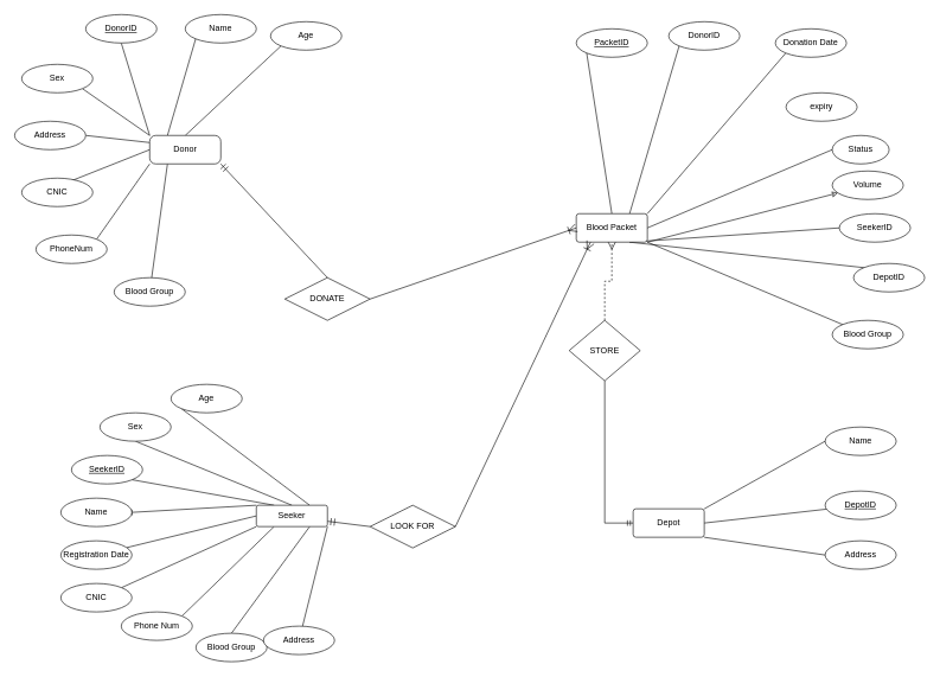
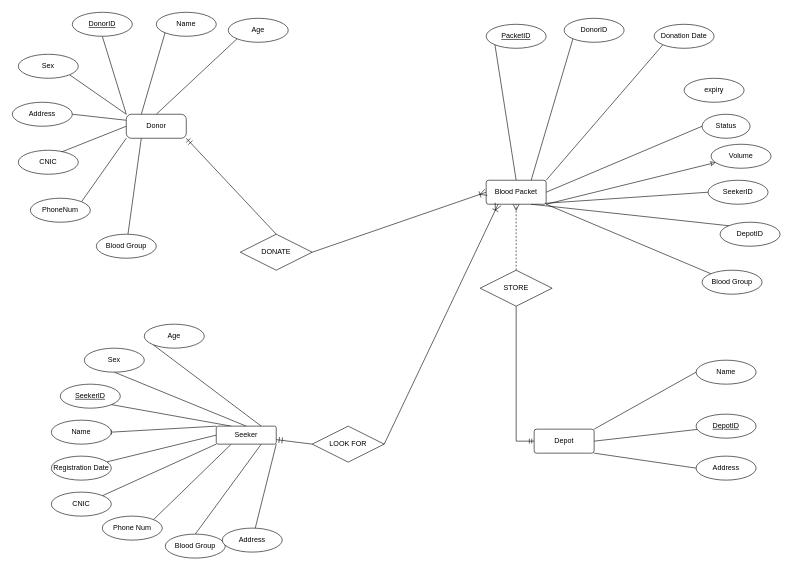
  <mxCell id="0" />
  <mxCell id="1" parent="0" />
  <mxCell id="2" style="rounded=0;orthogonalLoop=1;jettySize=auto;html=1;exitX=0;exitY=0;exitDx=0;exitDy=0;entryX=0.5;entryY=1;entryDx=0;entryDy=0;endArrow=none;endFill=0;" edge="1" parent="1" source="10" target="12"><mxGeometry relative="1" as="geometry" /></mxCell>
  <mxCell id="3" style="rounded=0;orthogonalLoop=1;jettySize=auto;html=1;exitX=0;exitY=0.25;exitDx=0;exitDy=0;entryX=1;entryY=0.5;entryDx=0;entryDy=0;endArrow=none;endFill=0;" edge="1" parent="1" source="10" target="13"><mxGeometry relative="1" as="geometry" /></mxCell>
  <mxCell id="4" style="rounded=0;orthogonalLoop=1;jettySize=auto;html=1;exitX=0;exitY=0;exitDx=0;exitDy=0;entryX=1;entryY=1;entryDx=0;entryDy=0;endArrow=none;endFill=0;" edge="1" parent="1" source="10" target="11"><mxGeometry relative="1" as="geometry" /></mxCell>
  <mxCell id="5" style="rounded=0;orthogonalLoop=1;jettySize=auto;html=1;exitX=0;exitY=0.5;exitDx=0;exitDy=0;entryX=0.681;entryY=0.111;entryDx=0;entryDy=0;entryPerimeter=0;endArrow=none;endFill=0;" edge="1" parent="1" source="10" target="18"><mxGeometry relative="1" as="geometry" /></mxCell>
  <mxCell id="6" style="rounded=0;orthogonalLoop=1;jettySize=auto;html=1;exitX=0;exitY=1;exitDx=0;exitDy=0;entryX=1;entryY=0;entryDx=0;entryDy=0;endArrow=none;endFill=0;" edge="1" parent="1" source="10" target="17"><mxGeometry relative="1" as="geometry" /></mxCell>
  <mxCell id="7" style="rounded=0;orthogonalLoop=1;jettySize=auto;html=1;exitX=0.25;exitY=1;exitDx=0;exitDy=0;endArrow=none;endFill=0;" edge="1" parent="1" source="10" target="14"><mxGeometry relative="1" as="geometry" /></mxCell>
  <mxCell id="8" style="rounded=0;orthogonalLoop=1;jettySize=auto;html=1;exitX=0.25;exitY=0;exitDx=0;exitDy=0;entryX=0;entryY=1;entryDx=0;entryDy=0;endArrow=none;endFill=0;" edge="1" parent="1" source="10" target="15"><mxGeometry relative="1" as="geometry" /></mxCell>
  <mxCell id="9" style="rounded=0;orthogonalLoop=1;jettySize=auto;html=1;exitX=0.5;exitY=0;exitDx=0;exitDy=0;entryX=0;entryY=1;entryDx=0;entryDy=0;endArrow=none;endFill=0;" edge="1" parent="1" source="10" target="16"><mxGeometry relative="1" as="geometry" /></mxCell>
  <mxCell id="10" value="Donor" style="rounded=1;arcSize=21;whiteSpace=wrap;html=1;align=center;" vertex="1" parent="1"><mxGeometry x="210" y="190" width="100" height="40" as="geometry" /></mxCell>
  <mxCell id="11" value="Sex" style="ellipse;whiteSpace=wrap;html=1;align=center;" vertex="1" parent="1"><mxGeometry x="30" y="90" width="100" height="40" as="geometry" /></mxCell>
  <mxCell id="12" value="&lt;u&gt;DonorID&lt;/u&gt;" style="ellipse;whiteSpace=wrap;html=1;align=center;fillColor=default;" vertex="1" parent="1"><mxGeometry x="120" y="20" width="100" height="40" as="geometry" /></mxCell>
  <mxCell id="13" value="Address" style="ellipse;whiteSpace=wrap;html=1;align=center;" vertex="1" parent="1"><mxGeometry x="20" y="170" width="100" height="40" as="geometry" /></mxCell>
  <mxCell id="14" value="Blood Group" style="ellipse;whiteSpace=wrap;html=1;align=center;" vertex="1" parent="1"><mxGeometry x="160" y="390" width="100" height="40" as="geometry" /></mxCell>
  <mxCell id="15" value="Name" style="ellipse;whiteSpace=wrap;html=1;align=center;" vertex="1" parent="1"><mxGeometry x="260" y="20" width="100" height="40" as="geometry" /></mxCell>
  <mxCell id="16" value="Age" style="ellipse;whiteSpace=wrap;html=1;align=center;" vertex="1" parent="1"><mxGeometry x="380" y="30" width="100" height="40" as="geometry" /></mxCell>
  <mxCell id="17" value="PhoneNum" style="ellipse;whiteSpace=wrap;html=1;align=center;" vertex="1" parent="1"><mxGeometry x="50" y="330" width="100" height="40" as="geometry" /></mxCell>
  <mxCell id="18" value="CNIC" style="ellipse;whiteSpace=wrap;html=1;align=center;" vertex="1" parent="1"><mxGeometry x="30" y="250" width="100" height="40" as="geometry" /></mxCell>
  <mxCell id="19" style="rounded=0;orthogonalLoop=1;jettySize=auto;html=1;exitX=0.5;exitY=0;exitDx=0;exitDy=0;entryX=0;entryY=1;entryDx=0;entryDy=0;endArrow=none;endFill=0;" edge="1" parent="1" source="28" target="29"><mxGeometry relative="1" as="geometry" /></mxCell>
  <mxCell id="20" style="rounded=0;orthogonalLoop=1;jettySize=auto;html=1;exitX=0.75;exitY=0;exitDx=0;exitDy=0;entryX=0;entryY=1;entryDx=0;entryDy=0;endArrow=none;endFill=0;" edge="1" parent="1" source="28" target="37"><mxGeometry relative="1" as="geometry" /></mxCell>
  <mxCell id="21" style="rounded=0;orthogonalLoop=1;jettySize=auto;html=1;exitX=1;exitY=0;exitDx=0;exitDy=0;entryX=0;entryY=1;entryDx=0;entryDy=0;endArrow=none;endFill=0;" edge="1" parent="1" source="28" target="34"><mxGeometry relative="1" as="geometry" /></mxCell>
  <mxCell id="22" style="rounded=0;orthogonalLoop=1;jettySize=auto;html=1;exitX=1;exitY=0.5;exitDx=0;exitDy=0;entryX=0;entryY=0.5;entryDx=0;entryDy=0;endArrow=none;endFill=0;" edge="1" parent="1" source="28" target="32"><mxGeometry relative="1" as="geometry" /></mxCell>
  <mxCell id="23" style="rounded=0;orthogonalLoop=1;jettySize=auto;html=1;exitX=1;exitY=1;exitDx=0;exitDy=0;endArrow=classic;endFill=0;" edge="1" parent="1" source="28" target="30"><mxGeometry relative="1" as="geometry" /></mxCell>
  <mxCell id="24" style="rounded=0;orthogonalLoop=1;jettySize=auto;html=1;exitX=0.75;exitY=1;exitDx=0;exitDy=0;entryX=0;entryY=0.5;entryDx=0;entryDy=0;endArrow=none;endFill=0;" edge="1" parent="1" source="28" target="35"><mxGeometry relative="1" as="geometry" /></mxCell>
  <mxCell id="25" style="rounded=0;orthogonalLoop=1;jettySize=auto;html=1;exitX=0.25;exitY=1;exitDx=0;exitDy=0;strokeColor=none;" edge="1" parent="1" source="28" target="36"><mxGeometry relative="1" as="geometry" /></mxCell>
  <mxCell id="26" style="rounded=0;orthogonalLoop=1;jettySize=auto;html=1;exitX=0.75;exitY=1;exitDx=0;exitDy=0;entryX=0;entryY=0;entryDx=0;entryDy=0;endArrow=none;endFill=0;" edge="1" parent="1" source="28" target="36"><mxGeometry relative="1" as="geometry" /></mxCell>
  <mxCell id="27" style="rounded=0;orthogonalLoop=1;jettySize=auto;html=1;exitX=1;exitY=1;exitDx=0;exitDy=0;entryX=0;entryY=0;entryDx=0;entryDy=0;endArrow=none;endFill=0;" edge="1" parent="1" source="28" target="31"><mxGeometry relative="1" as="geometry" /></mxCell>
  <mxCell id="28" value="Blood Packet" style="rounded=1;arcSize=10;whiteSpace=wrap;html=1;align=center;" vertex="1" parent="1"><mxGeometry x="810" y="300" width="100" height="40" as="geometry" /></mxCell>
  <mxCell id="29" value="&lt;u&gt;PacketID&lt;/u&gt;" style="ellipse;whiteSpace=wrap;html=1;align=center;" vertex="1" parent="1"><mxGeometry x="810" y="40" width="100" height="40" as="geometry" /></mxCell>
- <mxCell id="30" value="Volume" style="ellipse;whiteSpace=wrap;html=1;align=center;" vertex="1" parent="1"><mxGeometry x="1170" y="240" width="100" height="40" as="geometry" /></mxCell>
+ <mxCell id="30" value="Volume" style="ellipse;whiteSpace=wrap;html=1;align=center;" vertex="1" parent="1"><mxGeometry x="1185" y="240" width="100" height="40" as="geometry" /></mxCell>
  <mxCell id="31" value="Blood Group" style="ellipse;whiteSpace=wrap;html=1;align=center;" vertex="1" parent="1"><mxGeometry x="1170" y="450" width="100" height="40" as="geometry" /></mxCell>
  <mxCell id="32" value="Status" style="ellipse;whiteSpace=wrap;html=1;align=center;" vertex="1" parent="1"><mxGeometry x="1170" y="190" width="80" height="40" as="geometry" /></mxCell>
  <mxCell id="33" value="&lt;u&gt;SeekerID&lt;/u&gt;" style="ellipse;whiteSpace=wrap;html=1;align=center;" vertex="1" parent="1"><mxGeometry x="100" y="640" width="100" height="40" as="geometry" /></mxCell>
  <mxCell id="34" value="Donation Date" style="ellipse;whiteSpace=wrap;html=1;align=center;" vertex="1" parent="1"><mxGeometry x="1090" y="40" width="100" height="40" as="geometry" /></mxCell>
  <mxCell id="35" value="SeekerID" style="ellipse;whiteSpace=wrap;html=1;align=center;" vertex="1" parent="1"><mxGeometry x="1180" y="300" width="100" height="40" as="geometry" /></mxCell>
  <mxCell id="36" value="DepotID" style="ellipse;whiteSpace=wrap;html=1;align=center;" vertex="1" parent="1"><mxGeometry x="1200" y="370" width="100" height="40" as="geometry" /></mxCell>
  <mxCell id="37" value="DonorID" style="ellipse;whiteSpace=wrap;html=1;align=center;" vertex="1" parent="1"><mxGeometry x="940" y="30" width="100" height="40" as="geometry" /></mxCell>
  <mxCell id="38" style="edgeStyle=orthogonalEdgeStyle;rounded=0;orthogonalLoop=1;jettySize=auto;html=1;exitX=0.5;exitY=1;exitDx=0;exitDy=0;entryX=0;entryY=0.5;entryDx=0;entryDy=0;startArrow=none;startFill=0;endArrow=ERmandOne;endFill=0;startSize=8;" edge="1" parent="1" source="68" target="42"><mxGeometry relative="1" as="geometry" /></mxCell>
  <mxCell id="39" style="rounded=0;orthogonalLoop=1;jettySize=auto;html=1;exitX=1;exitY=0;exitDx=0;exitDy=0;entryX=0;entryY=0.5;entryDx=0;entryDy=0;endArrow=none;endFill=0;" edge="1" parent="1" source="42" target="54"><mxGeometry relative="1" as="geometry" /></mxCell>
  <mxCell id="40" style="rounded=0;orthogonalLoop=1;jettySize=auto;html=1;exitX=1;exitY=0.5;exitDx=0;exitDy=0;endArrow=none;endFill=0;" edge="1" parent="1" source="42" target="55"><mxGeometry relative="1" as="geometry" /></mxCell>
  <mxCell id="41" style="rounded=0;orthogonalLoop=1;jettySize=auto;html=1;exitX=1;exitY=1;exitDx=0;exitDy=0;entryX=0;entryY=0.5;entryDx=0;entryDy=0;endArrow=none;endFill=0;" edge="1" parent="1" source="42" target="56"><mxGeometry relative="1" as="geometry" /></mxCell>
  <mxCell id="42" value="Depot" style="rounded=1;arcSize=10;whiteSpace=wrap;html=1;align=center;" vertex="1" parent="1"><mxGeometry x="890" y="715" width="100" height="40" as="geometry" /></mxCell>
  <mxCell id="43" style="rounded=0;orthogonalLoop=1;jettySize=auto;html=1;exitX=0.5;exitY=0;exitDx=0;exitDy=0;entryX=0.5;entryY=1;entryDx=0;entryDy=0;endArrow=none;endFill=0;" edge="1" parent="1" source="53" target="59"><mxGeometry relative="1" as="geometry" /></mxCell>
  <mxCell id="44" style="rounded=0;orthogonalLoop=1;jettySize=auto;html=1;exitX=0.25;exitY=0;exitDx=0;exitDy=0;entryX=1;entryY=1;entryDx=0;entryDy=0;endArrow=none;endFill=0;" edge="1" parent="1" source="53" target="33"><mxGeometry relative="1" as="geometry" /></mxCell>
  <mxCell id="45" style="rounded=0;orthogonalLoop=1;jettySize=auto;html=1;exitX=0.75;exitY=0;exitDx=0;exitDy=0;entryX=0;entryY=1;entryDx=0;entryDy=0;endArrow=none;endFill=0;" edge="1" parent="1" source="53" target="65"><mxGeometry relative="1" as="geometry" /></mxCell>
  <mxCell id="46" style="rounded=0;orthogonalLoop=1;jettySize=auto;html=1;exitX=0;exitY=0;exitDx=0;exitDy=0;entryX=1;entryY=0.5;entryDx=0;entryDy=0;endArrow=baseDash;endFill=0;" edge="1" parent="1" source="53" target="58"><mxGeometry relative="1" as="geometry" /></mxCell>
  <mxCell id="47" style="rounded=0;orthogonalLoop=1;jettySize=auto;html=1;exitX=0;exitY=0.5;exitDx=0;exitDy=0;endArrow=none;endFill=0;" edge="1" parent="1" source="53" target="64"><mxGeometry relative="1" as="geometry" /></mxCell>
  <mxCell id="48" style="rounded=0;orthogonalLoop=1;jettySize=auto;html=1;exitX=0;exitY=1;exitDx=0;exitDy=0;entryX=1;entryY=0;entryDx=0;entryDy=0;endArrow=none;endFill=0;" edge="1" parent="1" source="53" target="63"><mxGeometry relative="1" as="geometry" /></mxCell>
  <mxCell id="49" style="rounded=0;orthogonalLoop=1;jettySize=auto;html=1;exitX=1;exitY=1;exitDx=0;exitDy=0;endArrow=none;endFill=0;" edge="1" parent="1" source="53" target="61"><mxGeometry relative="1" as="geometry" /></mxCell>
  <mxCell id="50" style="rounded=0;orthogonalLoop=1;jettySize=auto;html=1;exitX=0.75;exitY=1;exitDx=0;exitDy=0;entryX=0.5;entryY=0;entryDx=0;entryDy=0;endArrow=none;endFill=0;" edge="1" parent="1" source="53" target="60"><mxGeometry relative="1" as="geometry" /></mxCell>
  <mxCell id="51" style="rounded=0;orthogonalLoop=1;jettySize=auto;html=1;exitX=0.25;exitY=1;exitDx=0;exitDy=0;entryX=1;entryY=0;entryDx=0;entryDy=0;endArrow=none;endFill=0;" edge="1" parent="1" source="53" target="62"><mxGeometry relative="1" as="geometry" /></mxCell>
  <mxCell id="52" style="rounded=0;orthogonalLoop=1;jettySize=auto;html=1;exitX=1;exitY=0.75;exitDx=0;exitDy=0;entryX=0;entryY=0.5;entryDx=0;entryDy=0;endArrow=none;endFill=0;startArrow=ERmandOne;startFill=0;startSize=8;" edge="1" parent="1" source="53" target="71"><mxGeometry relative="1" as="geometry" /></mxCell>
  <mxCell id="53" value="Seeker" style="rounded=1;arcSize=10;whiteSpace=wrap;html=1;align=center;" vertex="1" parent="1"><mxGeometry x="360" y="710" width="100" height="30" as="geometry" /></mxCell>
  <mxCell id="54" value="Name" style="ellipse;whiteSpace=wrap;html=1;align=center;" vertex="1" parent="1"><mxGeometry x="1160" y="600" width="100" height="40" as="geometry" /></mxCell>
  <mxCell id="55" value="&lt;u&gt;DepotID&lt;/u&gt;" style="ellipse;whiteSpace=wrap;html=1;align=center;" vertex="1" parent="1"><mxGeometry x="1160" y="690" width="100" height="40" as="geometry" /></mxCell>
  <mxCell id="56" value="Address" style="ellipse;whiteSpace=wrap;html=1;align=center;" vertex="1" parent="1"><mxGeometry x="1160" y="760" width="100" height="40" as="geometry" /></mxCell>
- <mxCell id="57" value="expiry" style="ellipse;whiteSpace=wrap;html=1;align=center;" vertex="1" parent="1"><mxGeometry x="1105" y="130" width="100" height="40" as="geometry" /></mxCell>
+ <mxCell id="57" value="expiry" style="ellipse;whiteSpace=wrap;html=1;align=center;" vertex="1" parent="1"><mxGeometry x="1140" y="130" width="100" height="40" as="geometry" /></mxCell>
  <mxCell id="58" value="Name" style="ellipse;whiteSpace=wrap;html=1;align=center;" vertex="1" parent="1"><mxGeometry x="85" y="700" width="100" height="40" as="geometry" /></mxCell>
  <mxCell id="59" value="Sex&lt;br&gt;" style="ellipse;whiteSpace=wrap;html=1;align=center;" vertex="1" parent="1"><mxGeometry x="140" y="580" width="100" height="40" as="geometry" /></mxCell>
  <mxCell id="60" value="Blood Group" style="ellipse;whiteSpace=wrap;html=1;align=center;" vertex="1" parent="1"><mxGeometry x="275" y="890" width="100" height="40" as="geometry" /></mxCell>
  <mxCell id="61" value="Address" style="ellipse;whiteSpace=wrap;html=1;align=center;" vertex="1" parent="1"><mxGeometry x="370" y="880" width="100" height="40" as="geometry" /></mxCell>
  <mxCell id="62" value="Phone Num" style="ellipse;whiteSpace=wrap;html=1;align=center;" vertex="1" parent="1"><mxGeometry x="170" y="860" width="100" height="40" as="geometry" /></mxCell>
  <mxCell id="63" value="CNIC" style="ellipse;whiteSpace=wrap;html=1;align=center;" vertex="1" parent="1"><mxGeometry x="85" y="820" width="100" height="40" as="geometry" /></mxCell>
  <mxCell id="64" value="Registration Date" style="ellipse;whiteSpace=wrap;html=1;align=center;" vertex="1" parent="1"><mxGeometry x="85" y="760" width="100" height="40" as="geometry" /></mxCell>
  <mxCell id="65" value="Age" style="ellipse;whiteSpace=wrap;html=1;align=center;" vertex="1" parent="1"><mxGeometry x="240" y="540" width="100" height="40" as="geometry" /></mxCell>
  <mxCell id="66" style="edgeStyle=orthogonalEdgeStyle;rounded=0;orthogonalLoop=1;jettySize=auto;html=1;exitX=0.5;exitY=1;exitDx=0;exitDy=0;" edge="1" parent="1" source="57" target="57"><mxGeometry relative="1" as="geometry" /></mxCell>
  <mxCell id="67" style="edgeStyle=orthogonalEdgeStyle;rounded=0;orthogonalLoop=1;jettySize=auto;html=1;exitX=0.5;exitY=0;exitDx=0;exitDy=0;entryX=0.5;entryY=1;entryDx=0;entryDy=0;endArrow=ERmany;endFill=0;endSize=8;dashed=1;" edge="1" parent="1" source="68" target="28"><mxGeometry relative="1" as="geometry" /></mxCell>
- <mxCell id="68" value="STORE" style="shape=rhombus;perimeter=rhombusPerimeter;whiteSpace=wrap;html=1;align=center;" vertex="1" parent="1"><mxGeometry x="800" y="450" width="100" height="85" as="geometry" /></mxCell>
+ <mxCell id="68" value="STORE" style="shape=rhombus;perimeter=rhombusPerimeter;whiteSpace=wrap;html=1;align=center;" vertex="1" parent="1"><mxGeometry x="800" y="450" width="120" height="60" as="geometry" /></mxCell>
  <mxCell id="69" value="DONATE" style="shape=rhombus;perimeter=rhombusPerimeter;whiteSpace=wrap;html=1;align=center;" vertex="1" parent="1"><mxGeometry x="400" y="390" width="120" height="60" as="geometry" /></mxCell>
  <mxCell id="70" style="rounded=0;orthogonalLoop=1;jettySize=auto;html=1;entryX=0;entryY=0.5;entryDx=0;entryDy=0;endArrow=ERoneToMany;endFill=0;endSize=9;exitX=1;exitY=0.5;exitDx=0;exitDy=0;" edge="1" parent="1" source="69" target="28"><mxGeometry relative="1" as="geometry"><mxPoint x="570" y="590" as="sourcePoint" /></mxGeometry></mxCell>
  <mxCell id="71" value="LOOK FOR" style="shape=rhombus;perimeter=rhombusPerimeter;whiteSpace=wrap;html=1;align=center;" vertex="1" parent="1"><mxGeometry x="520" y="710" width="120" height="60" as="geometry" /></mxCell>
  <mxCell id="72" style="rounded=0;orthogonalLoop=1;jettySize=auto;html=1;entryX=0.5;entryY=0;entryDx=0;entryDy=0;endArrow=none;endFill=0;startArrow=ERmandOne;startFill=0;startSize=8;" edge="1" parent="1" target="69"><mxGeometry relative="1" as="geometry"><mxPoint x="310" y="230" as="sourcePoint" /><mxPoint x="400" y="260" as="targetPoint" /></mxGeometry></mxCell>
  <mxCell id="73" style="rounded=0;orthogonalLoop=1;jettySize=auto;html=1;entryX=0;entryY=0.5;entryDx=0;entryDy=0;endArrow=ERoneToMany;endFill=0;endSize=9;exitX=1;exitY=0.5;exitDx=0;exitDy=0;" edge="1" parent="1" source="71"><mxGeometry relative="1" as="geometry"><mxPoint x="540" y="440" as="sourcePoint" /><mxPoint x="830" y="340" as="targetPoint" /></mxGeometry></mxCell>
